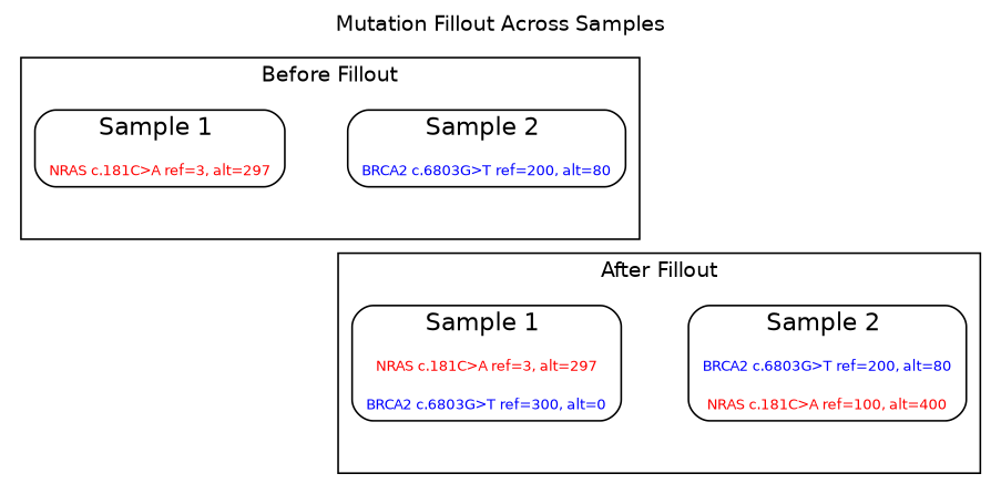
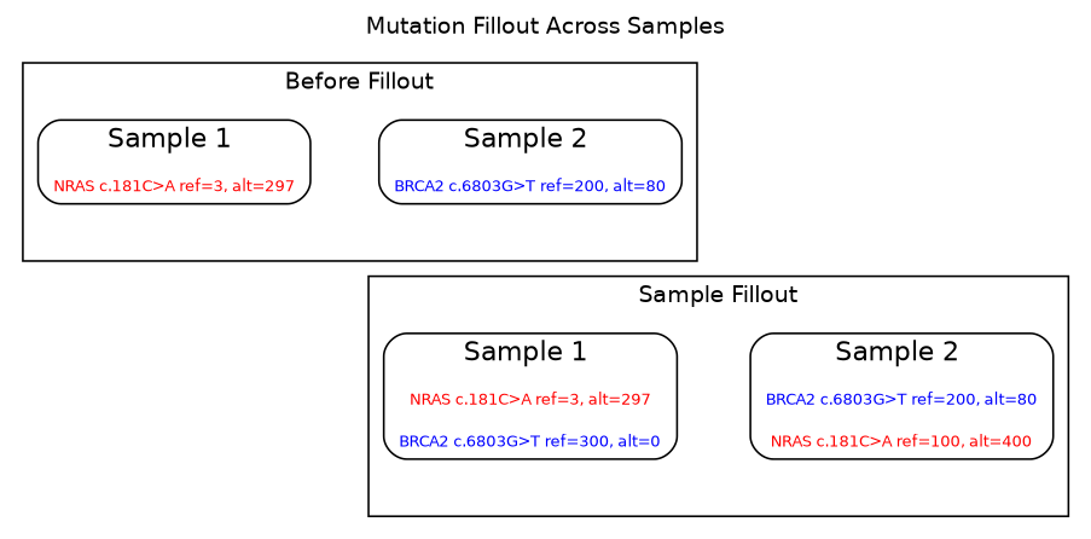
  digraph {
    compound=true
    fontname=helvetica
    fontsize=12
    label="Mutation Fillout Across Samples"
    labelloc=t
    rankdir=LR
    splines=ortho
    node [fontname=helvetica shape=record style=rounded]
    edge [fontname=helvetica style=invis]
    n1 [label=< Sample 1 <BR/> <FONT POINT-SIZE="8" COLOR="red"><BR/>NRAS c.181C&gt;A ref=3, alt=297</FONT> >]
    n2 [label=< Sample 2 <BR/> <FONT POINT-SIZE="8" COLOR="blue"><BR/>BRCA2 c.6803G&gt;T ref=200, alt=80</FONT> >]
    DUMMY_before [shape=point style=invis]
    n4 [label=< Sample 1 <BR/> <FONT POINT-SIZE="8" COLOR="red"><BR/>NRAS c.181C&gt;A ref=3, alt=297</FONT><BR/> <FONT POINT-SIZE="8" COLOR="blue"><BR/>BRCA2 c.6803G&gt;T ref=300, alt=0</FONT> >]
    n5 [label=< Sample 2 <BR/> <FONT POINT-SIZE="8" COLOR="blue"><BR/>BRCA2 c.6803G&gt;T ref=200, alt=80</FONT><BR/> <FONT POINT-SIZE="8" COLOR="red"><BR/>NRAS c.181C&gt;A ref=100, alt=400</FONT> >]
    DUMMY_after [shape=point style=invis]
    subgraph cluster_1 {
      label="Before Fillout"
      n1
      n2
      DUMMY_before
    }
    subgraph cluster_2 {
-     label="After Fillout"
+     label="Sample Fillout"
      n4
      n5
      DUMMY_after
    }
    n1 -> n2
    DUMMY_before -> DUMMY_after
    n4 -> n5
  }
